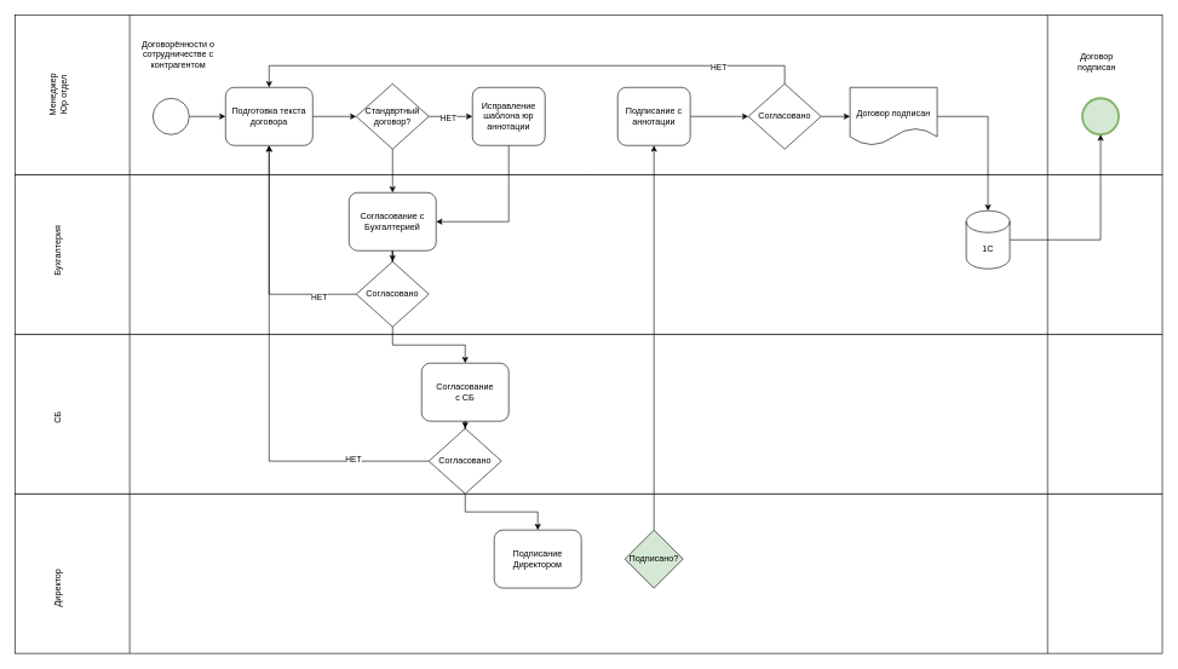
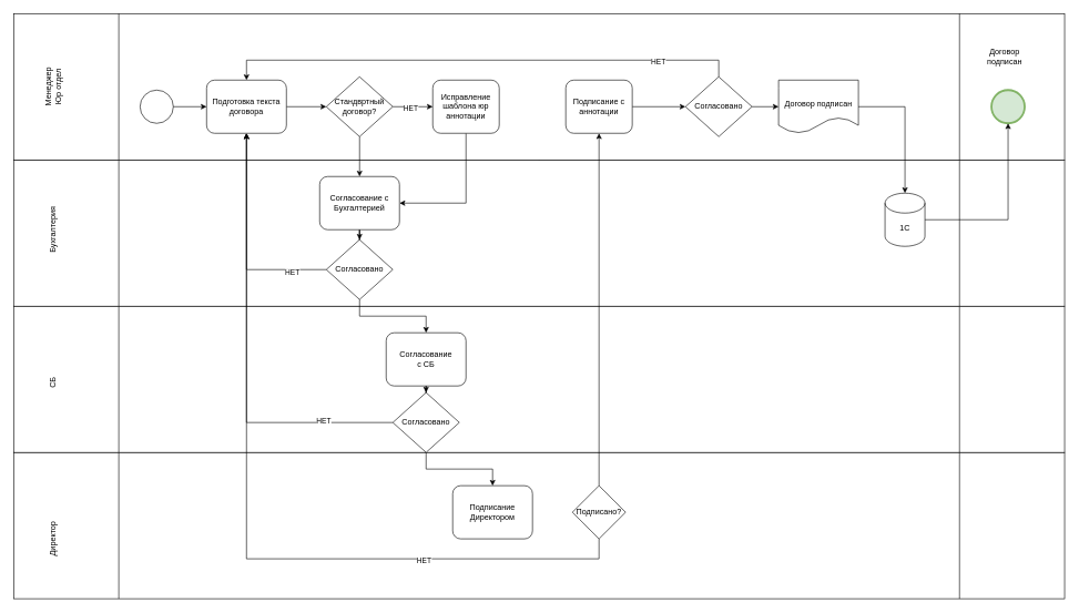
  <mxCell id="0" />
  <mxCell id="1" parent="0" />
  <mxCell id="2" value="" style="shape=process;whiteSpace=wrap;html=1;backgroundOutline=1;" vertex="1" parent="1"><mxGeometry x="20" y="680" width="1580" height="220" as="geometry" /></mxCell>
  <mxCell id="3" value="" style="shape=process;whiteSpace=wrap;html=1;backgroundOutline=1;" vertex="1" parent="1"><mxGeometry x="20" y="460" width="1580" height="220" as="geometry" /></mxCell>
  <mxCell id="4" style="edgeStyle=orthogonalEdgeStyle;rounded=0;orthogonalLoop=1;jettySize=auto;html=1;" edge="1" parent="1" source="5" target="6"><mxGeometry relative="1" as="geometry" /></mxCell>
  <mxCell id="5" value="" style="shape=process;whiteSpace=wrap;html=1;backgroundOutline=1;" vertex="1" parent="1"><mxGeometry x="20" y="240" width="1580" height="220" as="geometry" /></mxCell>
  <mxCell id="6" value="" style="shape=process;whiteSpace=wrap;html=1;backgroundOutline=1;" vertex="1" parent="1"><mxGeometry x="20" y="20" width="1580" height="220" as="geometry" /></mxCell>
  <mxCell id="7" value="" style="shape=mxgraph.bpmn.shape;html=1;verticalLabelPosition=bottom;labelBackgroundColor=#ffffff;verticalAlign=top;perimeter=ellipsePerimeter;outline=standard;symbol=general;" parent="1" vertex="1"><mxGeometry x="210" y="135" width="50" height="50" as="geometry" /></mxCell>
  <mxCell id="8" value="" style="edgeStyle=orthogonalEdgeStyle;rounded=0;orthogonalLoop=1;jettySize=auto;html=1;" edge="1" parent="1" source="9" target="22"><mxGeometry relative="1" as="geometry" /></mxCell>
  <mxCell id="9" value="Подготовка текста договора" style="shape=ext;rounded=1;html=1;whiteSpace=wrap;" parent="1" vertex="1"><mxGeometry x="310" y="120" width="120" height="80" as="geometry" /></mxCell>
  <mxCell id="10" style="edgeStyle=orthogonalEdgeStyle;rounded=0;orthogonalLoop=1;jettySize=auto;html=1;entryX=1;entryY=0.5;entryDx=0;entryDy=0;" edge="1" parent="1" source="11" target="24"><mxGeometry relative="1" as="geometry"><Array as="points"><mxPoint x="700" y="305" /></Array></mxGeometry></mxCell>
  <mxCell id="11" value="Исправление шаблона юр аннотации" style="shape=ext;rounded=1;html=1;whiteSpace=wrap;" parent="1" vertex="1"><mxGeometry x="650" y="120" width="100" height="80" as="geometry" /></mxCell>
  <mxCell id="12" value="" style="shape=mxgraph.bpmn.shape;html=1;verticalLabelPosition=bottom;labelBackgroundColor=#ffffff;verticalAlign=top;perimeter=ellipsePerimeter;outline=end;symbol=general;fillColor=#d5e8d4;strokeColor=#82b366;" parent="1" vertex="1"><mxGeometry x="1490" y="135" width="50" height="50" as="geometry" /></mxCell>
  <mxCell id="13" style="edgeStyle=orthogonalEdgeStyle;rounded=0;html=1;jettySize=auto;orthogonalLoop=1;" parent="1" source="7" target="9" edge="1"><mxGeometry relative="1" as="geometry" /></mxCell>
  <mxCell id="14" value="Менеджер Юр отдел" style="text;html=1;align=center;verticalAlign=middle;whiteSpace=wrap;rounded=0;rotation=-90;" vertex="1" parent="1"><mxGeometry x="45" y="115" width="70" height="30" as="geometry" /></mxCell>
  <mxCell id="15" value="Бухгалтерия" style="text;html=1;align=center;verticalAlign=middle;whiteSpace=wrap;rounded=0;rotation=-90;" vertex="1" parent="1"><mxGeometry x="45" y="330" width="70" height="30" as="geometry" /></mxCell>
  <mxCell id="16" value="СБ" style="text;html=1;align=center;verticalAlign=middle;whiteSpace=wrap;rounded=0;rotation=-90;" vertex="1" parent="1"><mxGeometry x="45" y="560" width="70" height="30" as="geometry" /></mxCell>
  <mxCell id="17" value="Директор" style="text;html=1;align=center;verticalAlign=middle;whiteSpace=wrap;rounded=0;rotation=-90;" vertex="1" parent="1"><mxGeometry x="45" y="795" width="70" height="30" as="geometry" /></mxCell>
  <mxCell id="18" value="" style="edgeStyle=orthogonalEdgeStyle;rounded=0;orthogonalLoop=1;jettySize=auto;html=1;" edge="1" parent="1" source="22" target="11"><mxGeometry relative="1" as="geometry" /></mxCell>
  <mxCell id="19" value="Да" style="edgeLabel;html=1;align=center;verticalAlign=middle;resizable=0;points=[];" vertex="1" connectable="0" parent="18"><mxGeometry x="-0.147" relative="1" as="geometry"><mxPoint as="offset" /></mxGeometry></mxCell>
  <mxCell id="20" value="НЕТ" style="edgeLabel;html=1;align=center;verticalAlign=middle;resizable=0;points=[];" vertex="1" connectable="0" parent="18"><mxGeometry x="-0.147" y="-1" relative="1" as="geometry"><mxPoint as="offset" /></mxGeometry></mxCell>
  <mxCell id="21" value="" style="edgeStyle=orthogonalEdgeStyle;rounded=0;orthogonalLoop=1;jettySize=auto;html=1;" edge="1" parent="1" source="22" target="24"><mxGeometry relative="1" as="geometry" /></mxCell>
  <mxCell id="22" value="Стандвртный&lt;br&gt;договор?" style="rhombus;whiteSpace=wrap;html=1;" vertex="1" parent="1"><mxGeometry x="490" y="115" width="100" height="90" as="geometry" /></mxCell>
  <mxCell id="23" value="" style="edgeStyle=orthogonalEdgeStyle;rounded=0;orthogonalLoop=1;jettySize=auto;html=1;" edge="1" parent="1" source="24" target="28"><mxGeometry relative="1" as="geometry" /></mxCell>
  <mxCell id="24" value="Согласование с Бухгалтерией" style="shape=ext;rounded=1;html=1;whiteSpace=wrap;" vertex="1" parent="1"><mxGeometry x="480" y="265" width="120" height="80" as="geometry" /></mxCell>
  <mxCell id="25" style="edgeStyle=orthogonalEdgeStyle;rounded=0;orthogonalLoop=1;jettySize=auto;html=1;" edge="1" parent="1" source="28" target="9"><mxGeometry relative="1" as="geometry" /></mxCell>
  <mxCell id="26" value="НЕТ" style="edgeLabel;html=1;align=center;verticalAlign=middle;resizable=0;points=[];" vertex="1" connectable="0" parent="25"><mxGeometry x="-0.681" y="4" relative="1" as="geometry"><mxPoint as="offset" /></mxGeometry></mxCell>
  <mxCell id="27" style="edgeStyle=orthogonalEdgeStyle;rounded=0;orthogonalLoop=1;jettySize=auto;html=1;" edge="1" parent="1" source="28" target="30"><mxGeometry relative="1" as="geometry" /></mxCell>
  <mxCell id="28" value="Согласовано" style="rhombus;whiteSpace=wrap;html=1;" vertex="1" parent="1"><mxGeometry x="490" y="360" width="100" height="90" as="geometry" /></mxCell>
  <mxCell id="29" style="edgeStyle=orthogonalEdgeStyle;rounded=0;orthogonalLoop=1;jettySize=auto;html=1;entryX=0.5;entryY=0;entryDx=0;entryDy=0;" edge="1" parent="1" source="30" target="34"><mxGeometry relative="1" as="geometry" /></mxCell>
  <mxCell id="30" value="Согласование&lt;br&gt;с СБ" style="shape=ext;rounded=1;html=1;whiteSpace=wrap;" vertex="1" parent="1"><mxGeometry x="580" y="500" width="120" height="80" as="geometry" /></mxCell>
  <mxCell id="31" style="edgeStyle=orthogonalEdgeStyle;rounded=0;orthogonalLoop=1;jettySize=auto;html=1;" edge="1" parent="1" source="34" target="9"><mxGeometry relative="1" as="geometry" /></mxCell>
  <mxCell id="32" value="НЕТ" style="edgeLabel;html=1;align=center;verticalAlign=middle;resizable=0;points=[];" vertex="1" connectable="0" parent="31"><mxGeometry x="-0.68" y="-3" relative="1" as="geometry"><mxPoint as="offset" /></mxGeometry></mxCell>
  <mxCell id="33" style="edgeStyle=orthogonalEdgeStyle;rounded=0;orthogonalLoop=1;jettySize=auto;html=1;entryX=0.5;entryY=0;entryDx=0;entryDy=0;" edge="1" parent="1" source="34" target="35"><mxGeometry relative="1" as="geometry" /></mxCell>
  <mxCell id="34" value="Согласовано" style="rhombus;whiteSpace=wrap;html=1;" vertex="1" parent="1"><mxGeometry x="590" y="590" width="100" height="90" as="geometry" /></mxCell>
  <mxCell id="35" value="Подписание Директором" style="shape=ext;rounded=1;html=1;whiteSpace=wrap;" vertex="1" parent="1"><mxGeometry x="680" y="730" width="120" height="80" as="geometry" /></mxCell>
  <mxCell id="36" value="" style="edgeStyle=orthogonalEdgeStyle;rounded=0;orthogonalLoop=1;jettySize=auto;html=1;" edge="1" parent="1" source="39" target="43"><mxGeometry relative="1" as="geometry" /></mxCell>
  <mxCell id="37" style="edgeStyle=orthogonalEdgeStyle;rounded=0;orthogonalLoop=1;jettySize=auto;html=1;entryX=0.5;entryY=0;entryDx=0;entryDy=0;" edge="1" parent="1" source="39" target="9"><mxGeometry relative="1" as="geometry"><Array as="points"><mxPoint x="1080" y="90" /><mxPoint x="370" y="90" /></Array></mxGeometry></mxCell>
  <mxCell id="38" value="НЕТ" style="edgeLabel;html=1;align=center;verticalAlign=middle;resizable=0;points=[];" vertex="1" connectable="0" parent="37"><mxGeometry x="-0.693" y="1" relative="1" as="geometry"><mxPoint as="offset" /></mxGeometry></mxCell>
  <mxCell id="39" value="Согласовано" style="rhombus;whiteSpace=wrap;html=1;" vertex="1" parent="1"><mxGeometry x="1030" y="115" width="100" height="90" as="geometry" /></mxCell>
  <mxCell id="40" value="" style="edgeStyle=orthogonalEdgeStyle;rounded=0;orthogonalLoop=1;jettySize=auto;html=1;" edge="1" parent="1" source="41" target="39"><mxGeometry relative="1" as="geometry" /></mxCell>
  <mxCell id="41" value="Подписание с аннотации" style="shape=ext;rounded=1;html=1;whiteSpace=wrap;" vertex="1" parent="1"><mxGeometry x="850" y="120" width="100" height="80" as="geometry" /></mxCell>
  <mxCell id="42" value="" style="edgeStyle=orthogonalEdgeStyle;rounded=0;orthogonalLoop=1;jettySize=auto;html=1;" edge="1" parent="1" source="49" target="12"><mxGeometry relative="1" as="geometry" /></mxCell>
  <mxCell id="43" value="&lt;div&gt;&lt;br&gt;&lt;/div&gt;&lt;div&gt;Договор подписан&lt;/div&gt;" style="shape=document;whiteSpace=wrap;html=1;boundedLbl=1;" vertex="1" parent="1"><mxGeometry x="1170" y="120" width="120" height="80" as="geometry" /></mxCell>
- <mxCell id="46" value="Подписано?" style="rhombus;whiteSpace=wrap;html=1;fillColor=#d5e8d4;" vertex="1" parent="1"><mxGeometry x="860" y="730" width="80" height="80" as="geometry" /></mxCell>
+ <mxCell id="44" style="edgeStyle=orthogonalEdgeStyle;rounded=0;orthogonalLoop=1;jettySize=auto;html=1;entryX=0.5;entryY=1;entryDx=0;entryDy=0;" edge="1" parent="1" source="46" target="9"><mxGeometry relative="1" as="geometry"><Array as="points"><mxPoint x="900" y="840" /><mxPoint x="370" y="840" /></Array></mxGeometry></mxCell>
+ <mxCell id="45" value="НЕТ" style="edgeLabel;html=1;align=center;verticalAlign=middle;resizable=0;points=[];" vertex="1" connectable="0" parent="44"><mxGeometry x="-0.51" y="2" relative="1" as="geometry"><mxPoint as="offset" /></mxGeometry></mxCell>
+ <mxCell id="46" value="Подписано?" style="rhombus;whiteSpace=wrap;html=1;" vertex="1" parent="1"><mxGeometry x="860" y="730" width="80" height="80" as="geometry" /></mxCell>
  <mxCell id="47" style="edgeStyle=orthogonalEdgeStyle;rounded=0;orthogonalLoop=1;jettySize=auto;html=1;entryX=0.5;entryY=1;entryDx=0;entryDy=0;" edge="1" parent="1" source="46" target="41"><mxGeometry relative="1" as="geometry"><mxPoint x="924" y="210" as="targetPoint" /></mxGeometry></mxCell>
  <mxCell id="48" value="" style="edgeStyle=orthogonalEdgeStyle;rounded=0;orthogonalLoop=1;jettySize=auto;html=1;" edge="1" parent="1" source="43" target="49"><mxGeometry relative="1" as="geometry"><mxPoint x="1290" y="160" as="sourcePoint" /><mxPoint x="1490" y="160" as="targetPoint" /></mxGeometry></mxCell>
  <mxCell id="49" value="1С" style="shape=cylinder3;whiteSpace=wrap;html=1;boundedLbl=1;backgroundOutline=1;size=15;" vertex="1" parent="1"><mxGeometry x="1330" y="290" width="60" height="80" as="geometry" /></mxCell>
  <mxCell id="50" value="Договор подписан" style="text;html=1;align=center;verticalAlign=middle;whiteSpace=wrap;rounded=0;" vertex="1" parent="1"><mxGeometry x="1480" y="70" width="60" height="30" as="geometry" /></mxCell>
- <mxCell id="51" value="Договорённости о сотрудничестве с контрагентом" style="text;html=1;align=center;verticalAlign=middle;whiteSpace=wrap;rounded=0;" vertex="1" parent="1"><mxGeometry x="190" y="40" width="110" height="70" as="geometry" /></mxCell>
